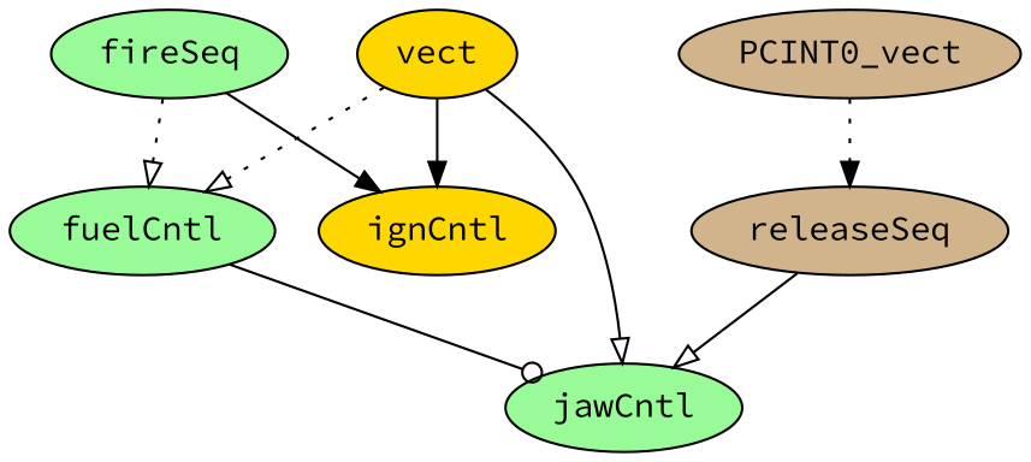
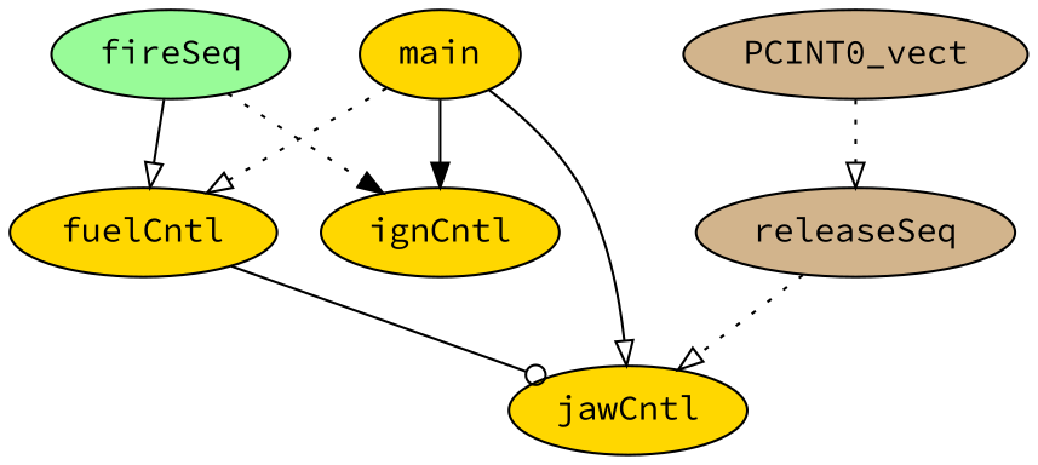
  digraph {
    fontname="Source Code Pro"
    node [fillcolor=gold fontname="Source Code Pro" style=filled]
    edge [arrowhead=onormal fontname="Source Code Pro" style=solid]
    releaseSeq [fillcolor=tan]
-   jawCntl [fillcolor=palegreen]
-   main [label=vect]
+   jawCntl
+   main
    ignCntl
-   fuelCntl [fillcolor=palegreen]
+   fuelCntl
    PCINT0_vect [fillcolor=tan]
    fireSeq [fillcolor=palegreen]
-   releaseSeq -> jawCntl
+   releaseSeq -> jawCntl [style=dotted]
    main -> jawCntl
    main -> ignCntl [arrowhead=normal]
    main -> fuelCntl [style=dotted]
    fuelCntl -> jawCntl [arrowhead=odot]
-   PCINT0_vect -> releaseSeq [arrowhead=normal style=dotted]
-   fireSeq -> ignCntl [arrowhead=normal]
-   fireSeq -> fuelCntl [style=dotted]
+   PCINT0_vect -> releaseSeq [style=dotted]
+   fireSeq -> ignCntl [arrowhead=normal style=dotted]
+   fireSeq -> fuelCntl
  }
